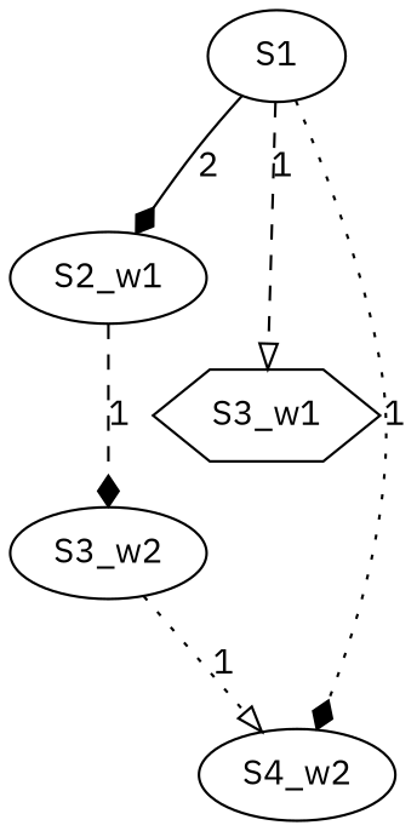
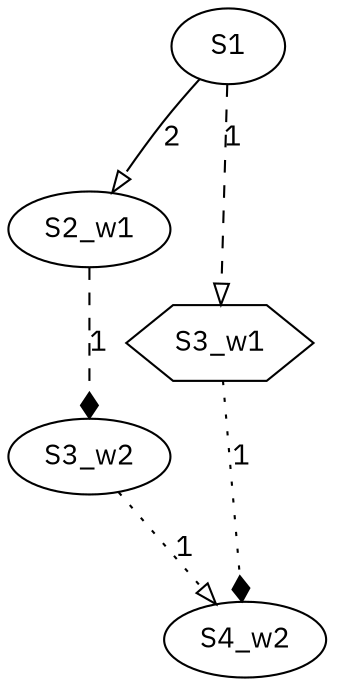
  digraph {
    fontname="IBM Plex Sans"
    node [fontname="IBM Plex Sans" shape=ellipse]
    edge [arrowhead=diamond fontname="IBM Plex Sans" style=dashed]
    n1 [label=S1]
    n2 [label=S2_w1]
    n3 [label=S3_w1 shape=hexagon]
    n4 [label=S3_w2]
    n5 [label=S4_w2]
-   n1 -> n2 [label=2 style=solid]
+   n1 -> n2 [arrowhead=onormal label=2 style=solid]
    n1 -> n3 [arrowhead=onormal label=1]
    n2 -> n4 [label=1]
-   n1 -> n5 [label=1 style=dotted]
+   n3 -> n5 [label=1 style=dotted]
    n4 -> n5 [arrowhead=onormal label=1 style=dotted]
  }
